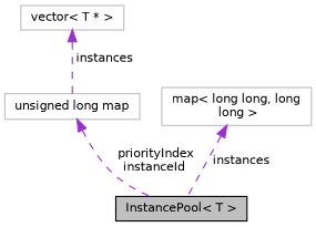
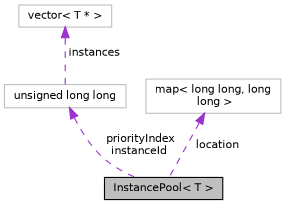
  digraph {
    node [color=grey75 fillcolor=white fontname=Helvetica fontsize=10 shape=record style=filled]
    edge [color=darkorchid3 dir=back fontname=Helvetica fontsize=10 labelfontname=Helvetica labelfontsize=10 style=dashed]
    n1 [color=black fillcolor=grey75 fontcolor=black height=0.2 label="InstancePool\< T \>" width=0.4]
-   n2 [height=0.2 label="unsigned long map" width=0.4]
+   n2 [height=0.2 label="unsigned long long" width=0.4]
    n3 [height=0.2 label="map\< long long, long\l long \>" width=0.4]
    n4 [height=0.2 label="vector\< T * \>" width=0.4]
    n2 -> n1 [label=" priorityIndex\ninstanceId"]
-   n3 -> n1 [label=" instances"]
+   n3 -> n1 [label=" location"]
    n4 -> n2 [label=" instances"]
  }
